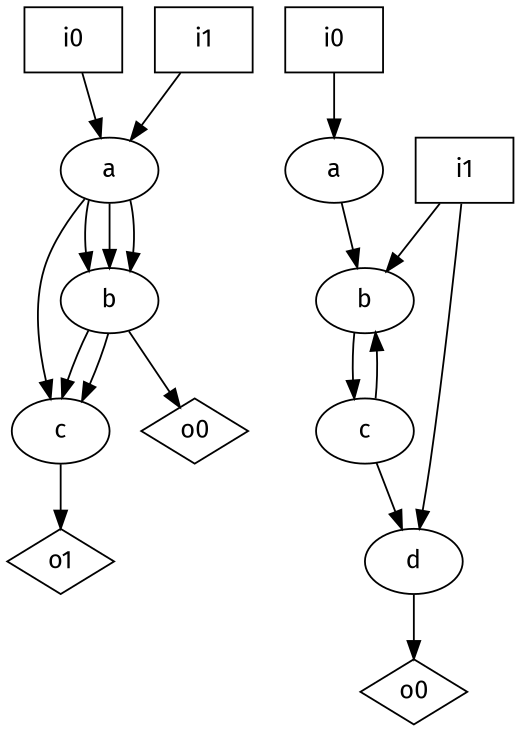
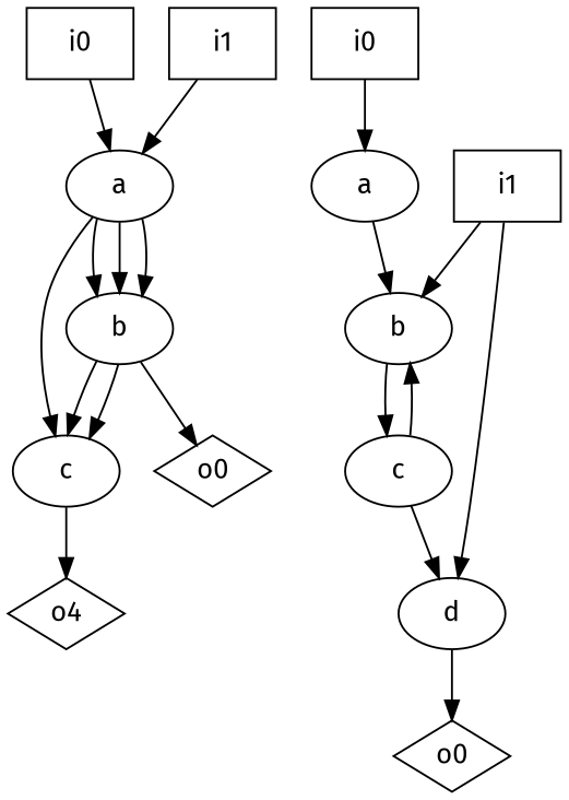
  digraph {
    fontname="Fira Sans"
    node [fontname="Fira Sans"]
    edge [fontname="Fira Sans"]
    n1 [label=a]
    n2 [label=b]
    n3 [label=c]
    n4 [label=o0 shape=diamond]
-   n5 [label=o1 shape=diamond]
+   n5 [label=o4 shape=diamond]
    n6 [label=i0 shape=box]
    n7 [label=i1 shape=box]
    n8 [label=a]
    n9 [label=b]
    n10 [label=c]
    n11 [label=d]
    n12 [label=o0 shape=diamond]
    n13 [label=i0 shape=box]
    n14 [label=i1 shape=box]
    n1 -> n2
    n1 -> n2
    n1 -> n2
    n1 -> n3
    n2 -> n3
    n2 -> n3
    n2 -> n4
    n3 -> n5
    n6 -> n1
    n7 -> n1
    n8 -> n9
    n9 -> n10
    n10 -> n9
    n10 -> n11
    n11 -> n12
    n13 -> n8
    n14 -> n9
    n14 -> n11
  }
